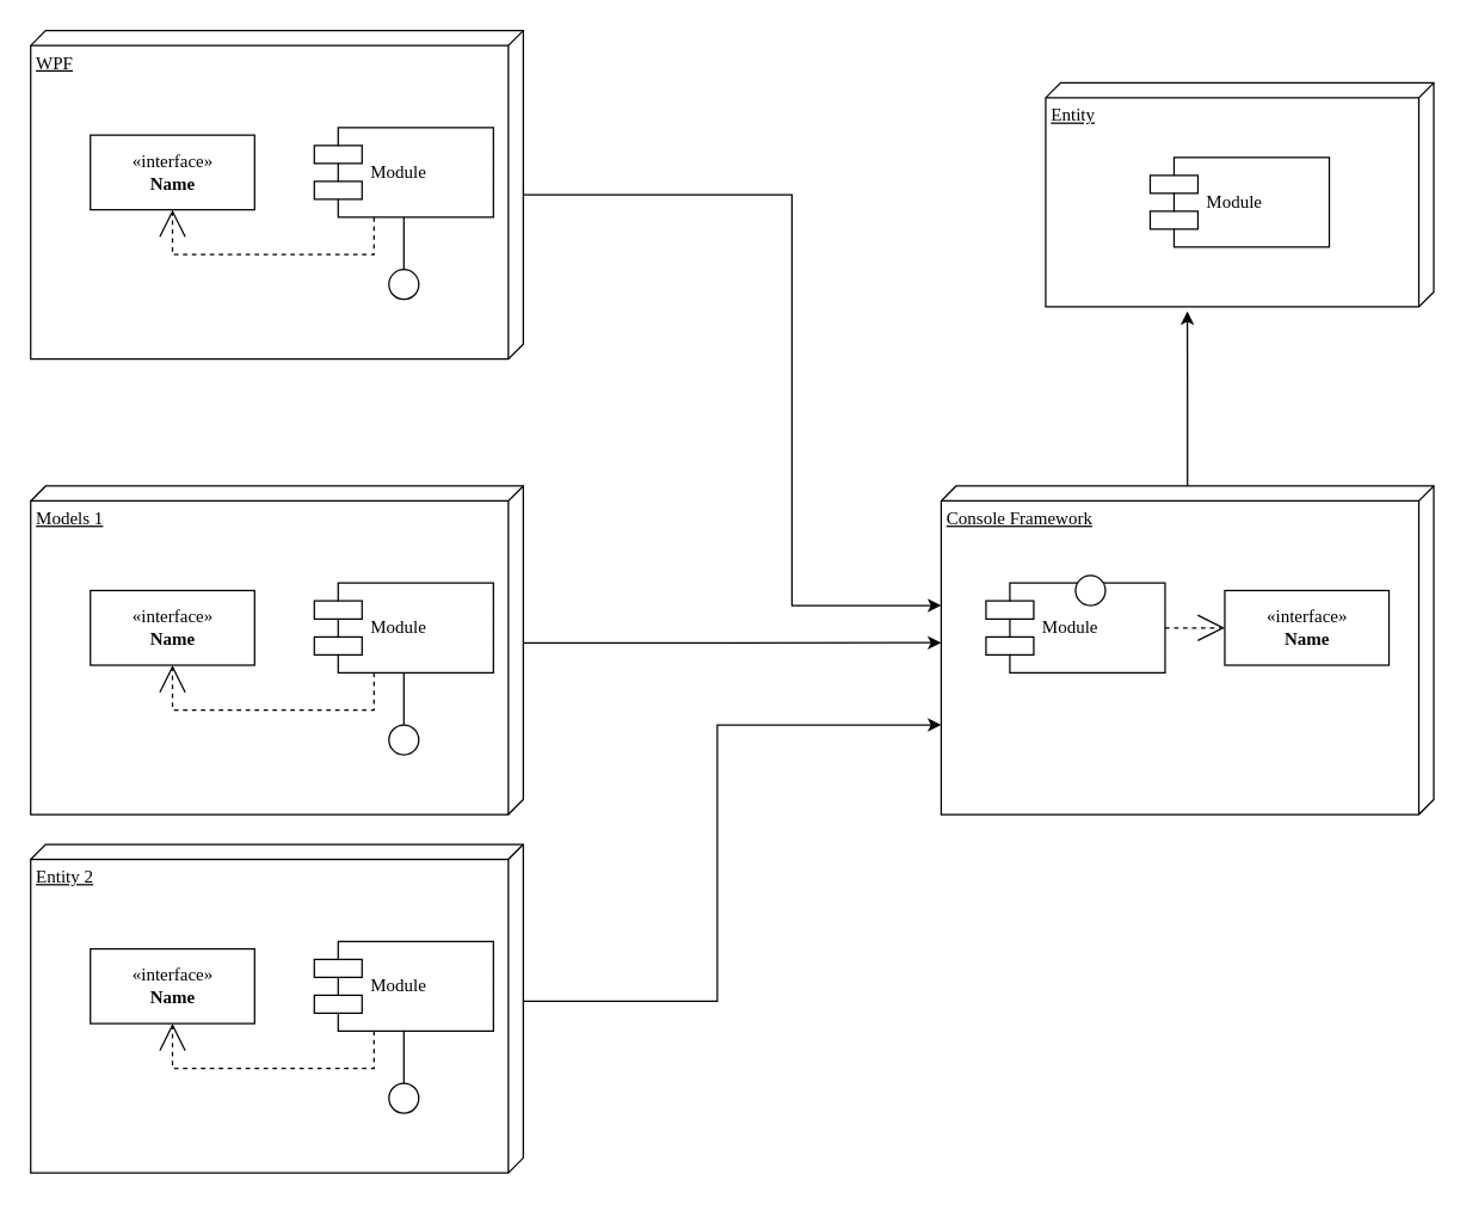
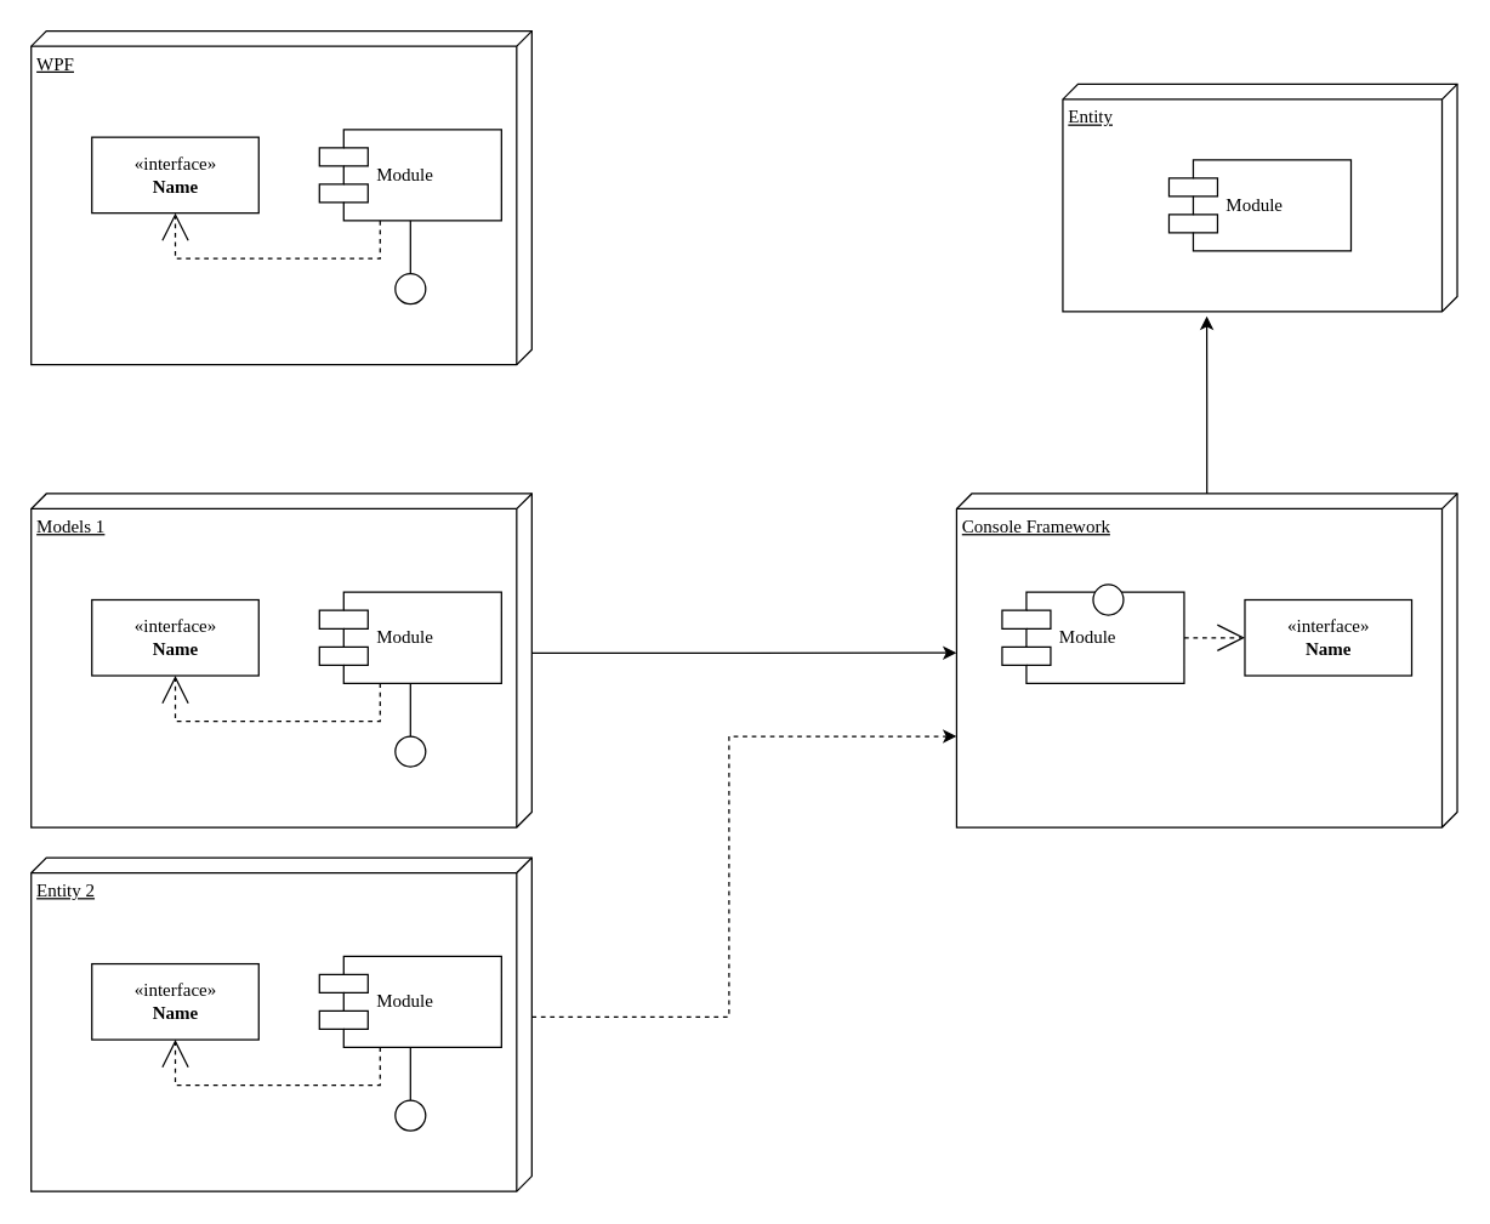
  <mxCell id="0" />
  <mxCell id="1" parent="0" />
- <mxCell id="2" style="edgeStyle=orthogonalEdgeStyle;rounded=0;orthogonalLoop=1;jettySize=auto;html=1;exitX=0;exitY=0;exitDx=105;exitDy=0;exitPerimeter=0;" edge="1" parent="1" source="3" target="5"><mxGeometry relative="1" as="geometry"><Array as="points"><mxPoint x="350" y="130" /><mxPoint x="530" y="130" /><mxPoint x="530" y="405" /></Array></mxGeometry></mxCell>
  <mxCell id="3" value="WPF" style="verticalAlign=top;align=left;spacingTop=8;spacingLeft=2;spacingRight=12;shape=cube;size=10;direction=south;fontStyle=4;html=1;rounded=0;shadow=0;comic=0;labelBackgroundColor=none;strokeWidth=1;fontFamily=Verdana;fontSize=12" parent="1" vertex="1"><mxGeometry x="20" y="20" width="330" height="220" as="geometry" /></mxCell>
  <mxCell id="4" style="edgeStyle=orthogonalEdgeStyle;rounded=0;orthogonalLoop=1;jettySize=auto;html=1;entryX=1.02;entryY=0.635;entryDx=0;entryDy=0;entryPerimeter=0;" edge="1" parent="1" source="5" target="6"><mxGeometry relative="1" as="geometry" /></mxCell>
  <mxCell id="5" value="Console Framework" style="verticalAlign=top;align=left;spacingTop=8;spacingLeft=2;spacingRight=12;shape=cube;size=10;direction=south;fontStyle=4;html=1;rounded=0;shadow=0;comic=0;labelBackgroundColor=none;strokeWidth=1;fontFamily=Verdana;fontSize=12" parent="1" vertex="1"><mxGeometry x="630" y="325" width="330" height="220" as="geometry" /></mxCell>
  <mxCell id="6" value="Entity" style="verticalAlign=top;align=left;spacingTop=8;spacingLeft=2;spacingRight=12;shape=cube;size=10;direction=south;fontStyle=4;html=1;rounded=0;shadow=0;comic=0;labelBackgroundColor=none;strokeWidth=1;fontFamily=Verdana;fontSize=12" parent="1" vertex="1"><mxGeometry x="700" y="55" width="260" height="150" as="geometry" /></mxCell>
  <mxCell id="7" value="&amp;laquo;interface&amp;raquo;&lt;br&gt;&lt;b&gt;Name&lt;/b&gt;" style="html=1;rounded=0;shadow=0;comic=0;labelBackgroundColor=none;strokeWidth=1;fontFamily=Verdana;fontSize=12;align=center;" parent="1" vertex="1"><mxGeometry x="60" y="90" width="110" height="50" as="geometry" /></mxCell>
  <mxCell id="8" value="Module" style="shape=component;align=left;spacingLeft=36;rounded=0;shadow=0;comic=0;labelBackgroundColor=none;strokeWidth=1;fontFamily=Verdana;fontSize=12;html=1;" parent="1" vertex="1"><mxGeometry x="210" y="85" width="120" height="60" as="geometry" /></mxCell>
  <mxCell id="9" value="" style="ellipse;whiteSpace=wrap;html=1;rounded=0;shadow=0;comic=0;labelBackgroundColor=none;strokeWidth=1;fontFamily=Verdana;fontSize=12;align=center;" parent="1" vertex="1"><mxGeometry x="260" y="180" width="20" height="20" as="geometry" /></mxCell>
  <mxCell id="10" value="Module" style="shape=component;align=left;spacingLeft=36;rounded=0;shadow=0;comic=0;labelBackgroundColor=none;strokeWidth=1;fontFamily=Verdana;fontSize=12;html=1;" parent="1" vertex="1"><mxGeometry x="660" y="390" width="120" height="60" as="geometry" /></mxCell>
  <mxCell id="11" value="&amp;laquo;interface&amp;raquo;&lt;br&gt;&lt;b&gt;Name&lt;/b&gt;" style="html=1;rounded=0;shadow=0;comic=0;labelBackgroundColor=none;strokeWidth=1;fontFamily=Verdana;fontSize=12;align=center;" parent="1" vertex="1"><mxGeometry x="820" y="395" width="110" height="50" as="geometry" /></mxCell>
  <mxCell id="12" value="Module" style="shape=component;align=left;spacingLeft=36;rounded=0;shadow=0;comic=0;labelBackgroundColor=none;strokeWidth=1;fontFamily=Verdana;fontSize=12;html=1;" parent="1" vertex="1"><mxGeometry x="770" y="105" width="120" height="60" as="geometry" /></mxCell>
  <mxCell id="13" style="edgeStyle=elbowEdgeStyle;rounded=0;html=1;labelBackgroundColor=none;startArrow=none;startFill=0;startSize=8;endArrow=none;endFill=0;endSize=16;fontFamily=Verdana;fontSize=12;" parent="1" source="9" target="8" edge="1"><mxGeometry relative="1" as="geometry" /></mxCell>
  <mxCell id="14" style="edgeStyle=orthogonalEdgeStyle;rounded=0;html=1;labelBackgroundColor=none;startArrow=none;startFill=0;startSize=8;endArrow=open;endFill=0;endSize=16;fontFamily=Verdana;fontSize=12;dashed=1;" parent="1" source="8" target="7" edge="1"><mxGeometry relative="1" as="geometry"><Array as="points"><mxPoint x="250" y="170" /><mxPoint x="115" y="170" /></Array></mxGeometry></mxCell>
  <mxCell id="15" style="edgeStyle=orthogonalEdgeStyle;rounded=0;html=1;dashed=1;labelBackgroundColor=none;startArrow=none;startFill=0;startSize=8;endArrow=open;endFill=0;endSize=16;fontFamily=Verdana;fontSize=12;" parent="1" source="10" target="11" edge="1"><mxGeometry relative="1" as="geometry" /></mxCell>
  <mxCell id="16" value="" style="ellipse;whiteSpace=wrap;html=1;rounded=0;shadow=0;comic=0;labelBackgroundColor=none;strokeWidth=1;fontFamily=Verdana;fontSize=12;align=center;" vertex="1" parent="1"><mxGeometry x="720" y="385" width="20" height="20" as="geometry" /></mxCell>
  <mxCell id="17" style="edgeStyle=orthogonalEdgeStyle;rounded=0;orthogonalLoop=1;jettySize=auto;html=1;exitX=0;exitY=0;exitDx=105;exitDy=0;exitPerimeter=0;entryX=0.477;entryY=1;entryDx=0;entryDy=0;entryPerimeter=0;" edge="1" parent="1" source="18" target="5"><mxGeometry relative="1" as="geometry" /></mxCell>
  <mxCell id="18" value="Models 1" style="verticalAlign=top;align=left;spacingTop=8;spacingLeft=2;spacingRight=12;shape=cube;size=10;direction=south;fontStyle=4;html=1;rounded=0;shadow=0;comic=0;labelBackgroundColor=none;strokeWidth=1;fontFamily=Verdana;fontSize=12" vertex="1" parent="1"><mxGeometry x="20" y="325" width="330" height="220" as="geometry" /></mxCell>
  <mxCell id="19" value="&amp;laquo;interface&amp;raquo;&lt;br&gt;&lt;b&gt;Name&lt;/b&gt;" style="html=1;rounded=0;shadow=0;comic=0;labelBackgroundColor=none;strokeWidth=1;fontFamily=Verdana;fontSize=12;align=center;" vertex="1" parent="1"><mxGeometry x="60" y="395" width="110" height="50" as="geometry" /></mxCell>
  <mxCell id="20" value="Module" style="shape=component;align=left;spacingLeft=36;rounded=0;shadow=0;comic=0;labelBackgroundColor=none;strokeWidth=1;fontFamily=Verdana;fontSize=12;html=1;" vertex="1" parent="1"><mxGeometry x="210" y="390" width="120" height="60" as="geometry" /></mxCell>
  <mxCell id="21" value="" style="ellipse;whiteSpace=wrap;html=1;rounded=0;shadow=0;comic=0;labelBackgroundColor=none;strokeWidth=1;fontFamily=Verdana;fontSize=12;align=center;" vertex="1" parent="1"><mxGeometry x="260" y="485" width="20" height="20" as="geometry" /></mxCell>
  <mxCell id="22" style="edgeStyle=elbowEdgeStyle;rounded=0;html=1;labelBackgroundColor=none;startArrow=none;startFill=0;startSize=8;endArrow=none;endFill=0;endSize=16;fontFamily=Verdana;fontSize=12;" edge="1" parent="1" source="21" target="20"><mxGeometry relative="1" as="geometry" /></mxCell>
  <mxCell id="23" style="edgeStyle=orthogonalEdgeStyle;rounded=0;html=1;labelBackgroundColor=none;startArrow=none;startFill=0;startSize=8;endArrow=open;endFill=0;endSize=16;fontFamily=Verdana;fontSize=12;dashed=1;" edge="1" parent="1" source="20" target="19"><mxGeometry relative="1" as="geometry"><Array as="points"><mxPoint x="250" y="475" /><mxPoint x="115" y="475" /></Array></mxGeometry></mxCell>
- <mxCell id="24" style="edgeStyle=orthogonalEdgeStyle;rounded=0;orthogonalLoop=1;jettySize=auto;html=1;exitX=0;exitY=0;exitDx=105;exitDy=0;exitPerimeter=0;" edge="1" parent="1" source="25" target="5"><mxGeometry relative="1" as="geometry"><Array as="points"><mxPoint x="480" y="670" /><mxPoint x="480" y="485" /></Array></mxGeometry></mxCell>
+ <mxCell id="24" style="edgeStyle=orthogonalEdgeStyle;rounded=0;orthogonalLoop=1;jettySize=auto;html=1;exitX=0;exitY=0;exitDx=105;exitDy=0;exitPerimeter=0;dashed=1;" edge="1" parent="1" source="25" target="5"><mxGeometry relative="1" as="geometry"><Array as="points"><mxPoint x="480" y="670" /><mxPoint x="480" y="485" /></Array></mxGeometry></mxCell>
  <mxCell id="25" value="Entity 2" style="verticalAlign=top;align=left;spacingTop=8;spacingLeft=2;spacingRight=12;shape=cube;size=10;direction=south;fontStyle=4;html=1;rounded=0;shadow=0;comic=0;labelBackgroundColor=none;strokeWidth=1;fontFamily=Verdana;fontSize=12" vertex="1" parent="1"><mxGeometry x="20" y="565" width="330" height="220" as="geometry" /></mxCell>
  <mxCell id="26" value="&amp;laquo;interface&amp;raquo;&lt;br&gt;&lt;b&gt;Name&lt;/b&gt;" style="html=1;rounded=0;shadow=0;comic=0;labelBackgroundColor=none;strokeWidth=1;fontFamily=Verdana;fontSize=12;align=center;" vertex="1" parent="1"><mxGeometry x="60" y="635" width="110" height="50" as="geometry" /></mxCell>
  <mxCell id="27" value="Module" style="shape=component;align=left;spacingLeft=36;rounded=0;shadow=0;comic=0;labelBackgroundColor=none;strokeWidth=1;fontFamily=Verdana;fontSize=12;html=1;" vertex="1" parent="1"><mxGeometry x="210" y="630" width="120" height="60" as="geometry" /></mxCell>
  <mxCell id="28" value="" style="ellipse;whiteSpace=wrap;html=1;rounded=0;shadow=0;comic=0;labelBackgroundColor=none;strokeWidth=1;fontFamily=Verdana;fontSize=12;align=center;" vertex="1" parent="1"><mxGeometry x="260" y="725" width="20" height="20" as="geometry" /></mxCell>
  <mxCell id="29" style="edgeStyle=elbowEdgeStyle;rounded=0;html=1;labelBackgroundColor=none;startArrow=none;startFill=0;startSize=8;endArrow=none;endFill=0;endSize=16;fontFamily=Verdana;fontSize=12;" edge="1" parent="1" source="28" target="27"><mxGeometry relative="1" as="geometry" /></mxCell>
  <mxCell id="30" style="edgeStyle=orthogonalEdgeStyle;rounded=0;html=1;labelBackgroundColor=none;startArrow=none;startFill=0;startSize=8;endArrow=open;endFill=0;endSize=16;fontFamily=Verdana;fontSize=12;dashed=1;" edge="1" parent="1" source="27" target="26"><mxGeometry relative="1" as="geometry"><Array as="points"><mxPoint x="250" y="715" /><mxPoint x="115" y="715" /></Array></mxGeometry></mxCell>
